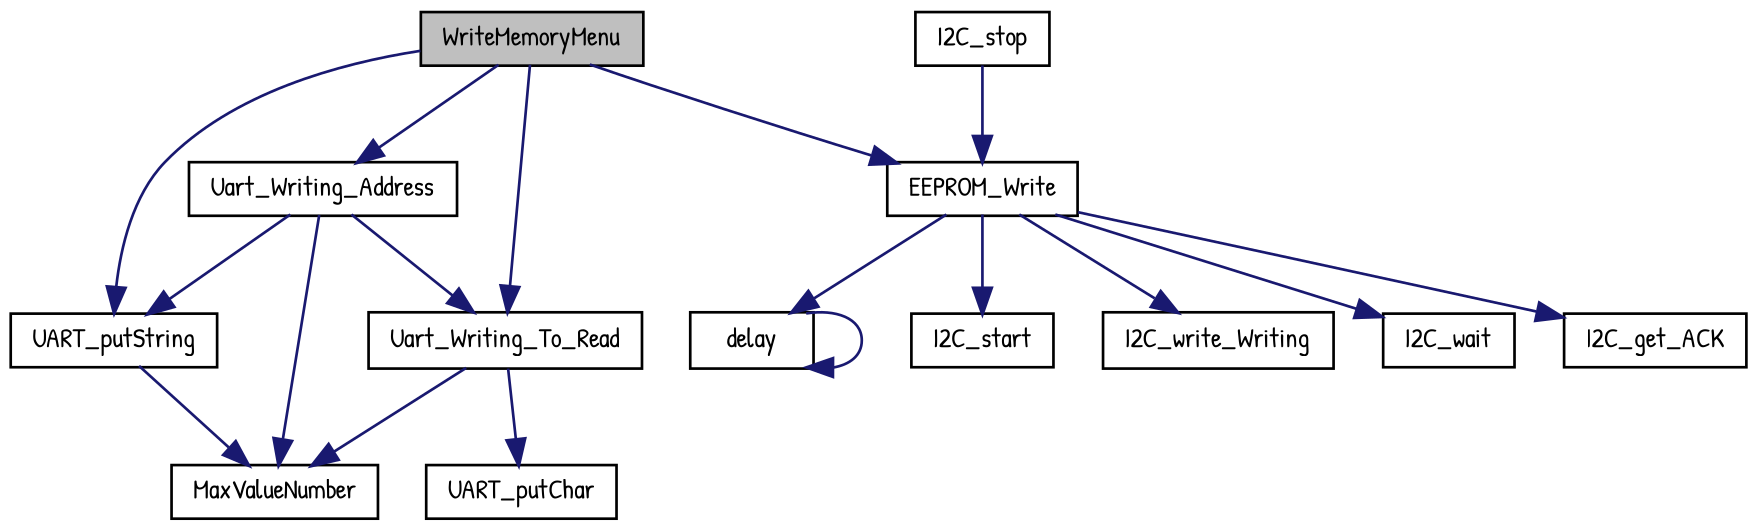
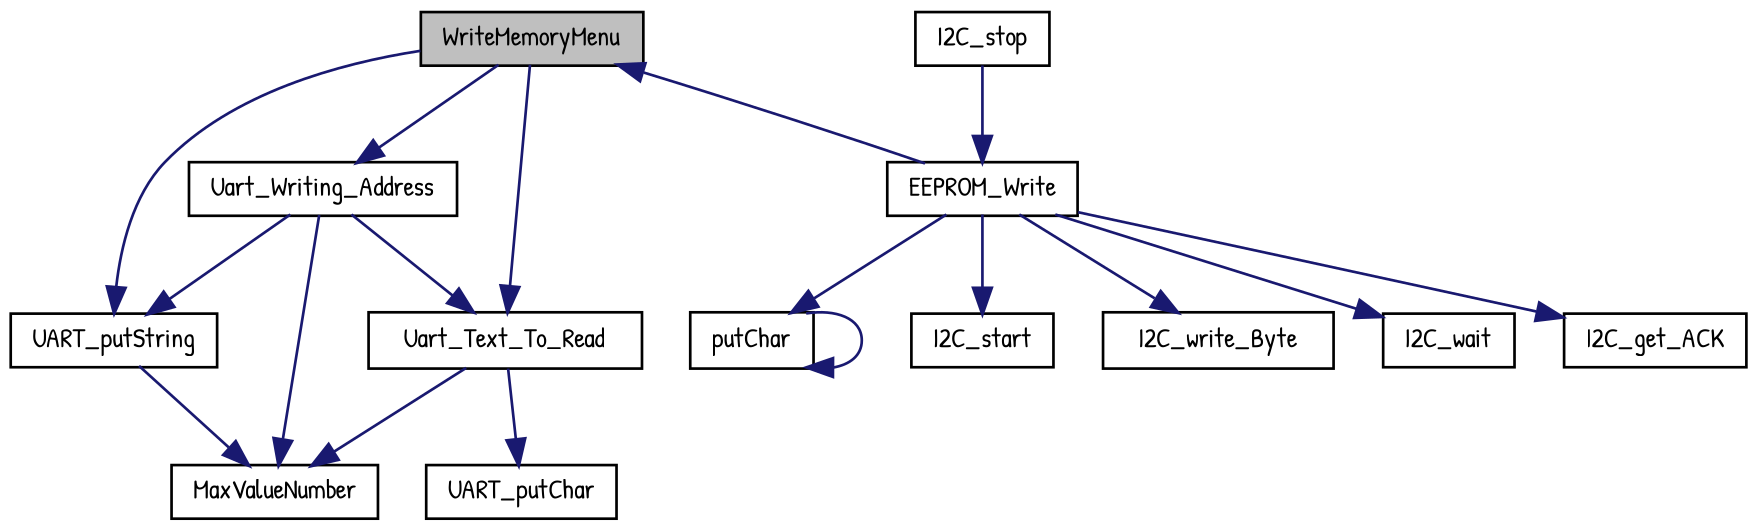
  digraph {
    fontname="Patrick Hand"
    rankdir=TB
    node [color=black fillcolor=white fontname="Patrick Hand" fontsize=10 shape=record style=filled]
    edge [color=midnightblue fontname="Patrick Hand" fontsize=10 labelfontname=Helvetica labelfontsize=10 style=solid]
    n1 [fillcolor=grey75 fontcolor=black height=0.2 label=WriteMemoryMenu width=0.4]
    n2 [height=0.2 label=UART_putString width=0.4]
    n3 [height=0.2 label=Uart_Writing_Address width=0.4]
-   n4 [height=0.2 label=Uart_Writing_To_Read width=0.4]
+   n4 [height=0.2 label=Uart_Text_To_Read width=0.4]
    n5 [height=0.2 label=EEPROM_Write width=0.4]
    n6 [height=0.2 label=MaxValueNumber width=0.4]
    n7 [height=0.2 label=UART_putChar width=0.4]
-   n8 [height=0.2 label=delay width=0.4]
+   n8 [height=0.2 label=putChar width=0.4]
    n9 [height=0.2 label=I2C_start width=0.4]
-   n10 [height=0.2 label=I2C_write_Writing width=0.4]
+   n10 [height=0.2 label=I2C_write_Byte width=0.4]
    n11 [height=0.2 label=I2C_wait width=0.4]
    n12 [height=0.2 label=I2C_get_ACK width=0.4]
    n13 [height=0.2 label=I2C_stop width=0.4]
    n1 -> n2
    n1 -> n3
    n1 -> n4
-   n1 -> n5
+   n5 -> n1
    n2 -> n6
    n3 -> n2
    n3 -> n4
    n3 -> n6
    n4 -> n6
    n4 -> n7
    n5 -> n8
    n5 -> n9
    n5 -> n10
    n5 -> n11
    n5 -> n12
    n8 -> n8
    n13 -> n5
  }
